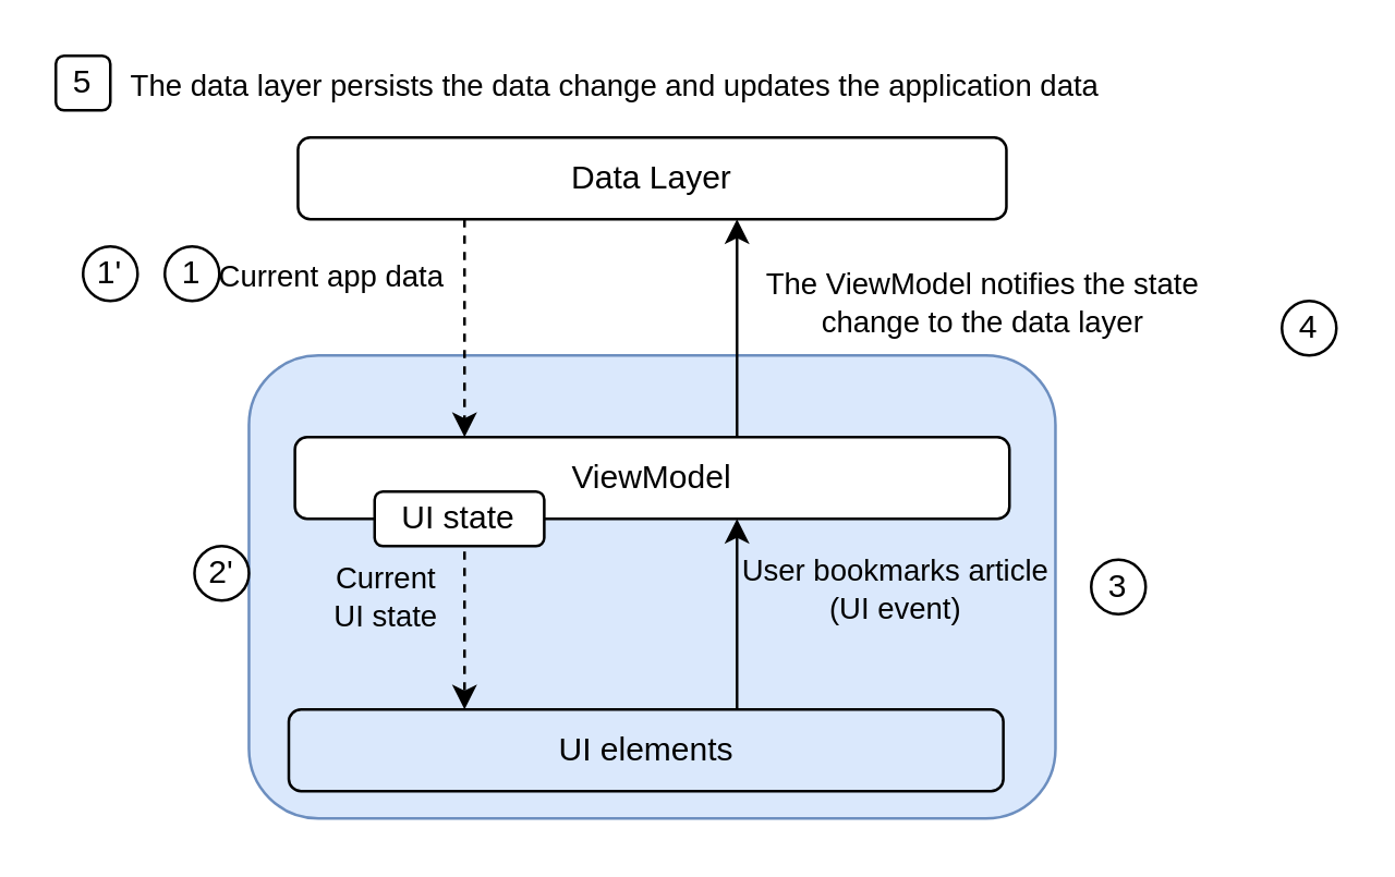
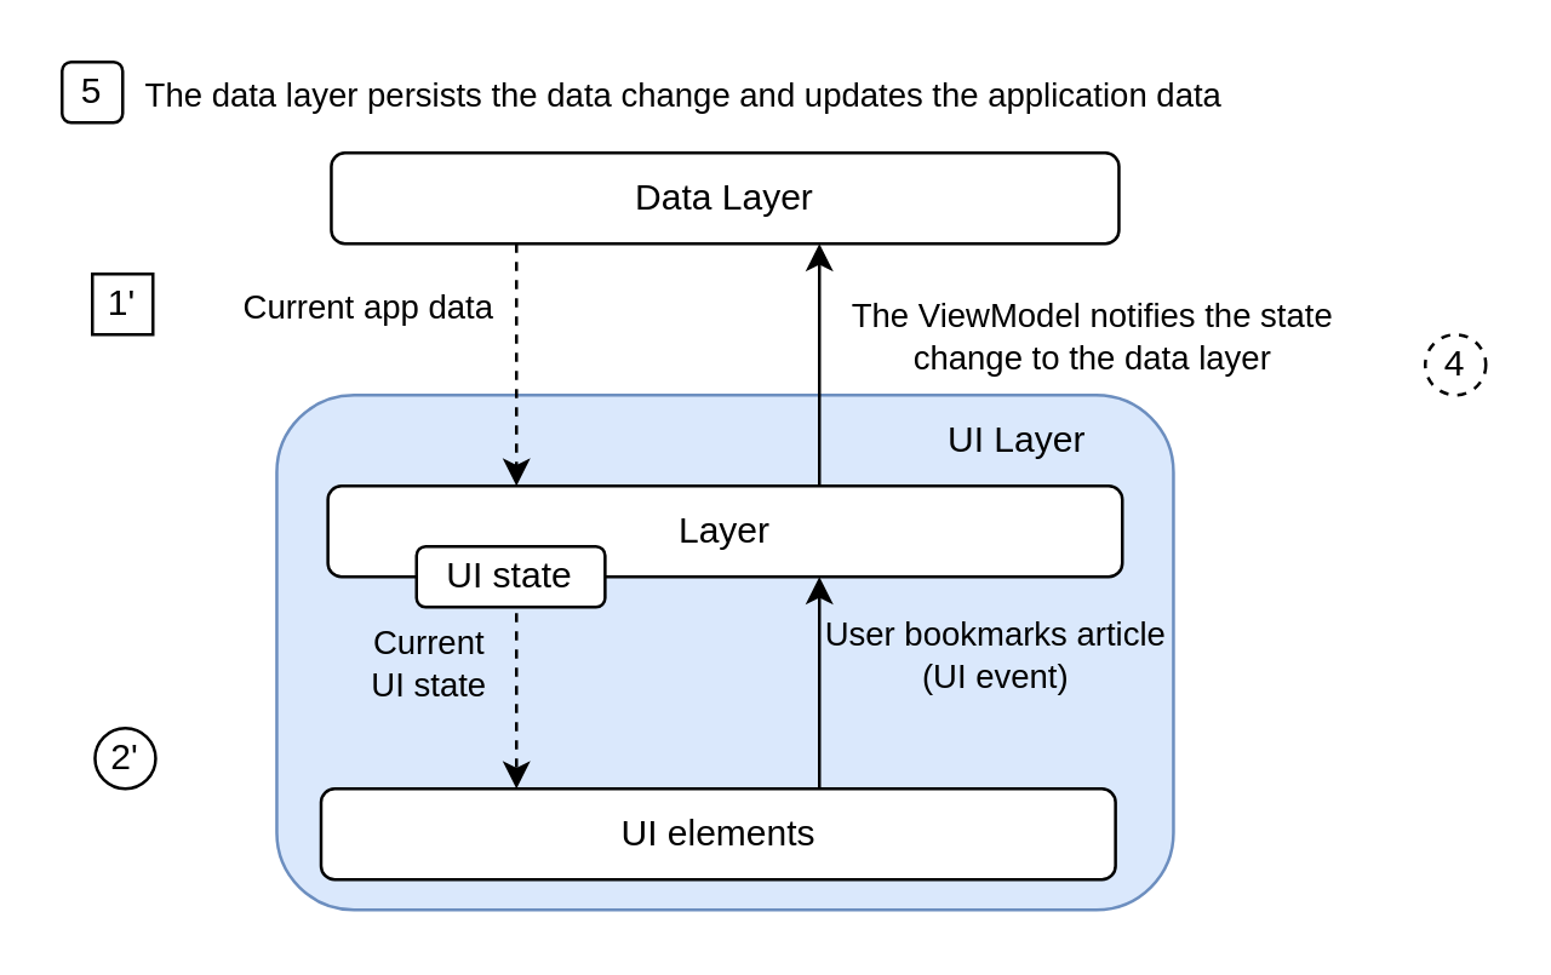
  <mxCell id="0" />
  <mxCell id="1" parent="0" />
  <mxCell id="2" value="" style="rounded=1;whiteSpace=wrap;html=1;fillColor=#dae8fc;strokeColor=#6c8ebf;" parent="1" vertex="1"><mxGeometry x="90.88" y="130" width="296" height="170" as="geometry" /></mxCell>
  <mxCell id="3" value="" style="edgeStyle=orthogonalEdgeStyle;rounded=0;orthogonalLoop=1;jettySize=auto;html=1;dashed=1;" parent="1" source="5" edge="1"><mxGeometry relative="1" as="geometry"><mxPoint x="170" y="160" as="targetPoint" /><Array as="points"><mxPoint x="170" y="100" /><mxPoint x="170" y="100" /></Array></mxGeometry></mxCell>
  <mxCell id="4" value="Current app data" style="edgeLabel;html=1;align=center;verticalAlign=middle;resizable=0;points=[];labelBackgroundColor=none;" parent="3" vertex="1" connectable="0"><mxGeometry x="0.25" y="-3" relative="1" as="geometry"><mxPoint x="-47" y="-30" as="offset" /></mxGeometry></mxCell>
  <mxCell id="5" value="Data Layer" style="rounded=1;whiteSpace=wrap;html=1;" parent="1" vertex="1"><mxGeometry x="108.88" y="50" width="260" height="30" as="geometry" /></mxCell>
  <mxCell id="6" value="" style="edgeStyle=orthogonalEdgeStyle;rounded=0;orthogonalLoop=1;jettySize=auto;html=1;dashed=1;" parent="1" source="10" target="13" edge="1"><mxGeometry relative="1" as="geometry"><Array as="points"><mxPoint x="170" y="220" /><mxPoint x="170" y="220" /></Array></mxGeometry></mxCell>
  <mxCell id="7" value="Current&lt;br&gt;UI state" style="edgeLabel;html=1;align=center;verticalAlign=middle;resizable=0;points=[];labelBackgroundColor=none;" vertex="1" connectable="0" parent="6"><mxGeometry x="-0.2" y="1" relative="1" as="geometry"><mxPoint x="-31" as="offset" /></mxGeometry></mxCell>
  <mxCell id="8" value="" style="edgeStyle=orthogonalEdgeStyle;rounded=0;orthogonalLoop=1;jettySize=auto;html=1;" edge="1" parent="1" source="10" target="5"><mxGeometry relative="1" as="geometry"><Array as="points"><mxPoint x="270" y="120" /><mxPoint x="270" y="120" /></Array></mxGeometry></mxCell>
  <mxCell id="9" value="The ViewModel notifies the state&lt;br&gt;change to the data layer" style="edgeLabel;html=1;align=center;verticalAlign=middle;resizable=0;points=[];labelBackgroundColor=none;" vertex="1" connectable="0" parent="8"><mxGeometry x="0.167" y="-3" relative="1" as="geometry"><mxPoint x="86" y="-3" as="offset" /></mxGeometry></mxCell>
- <mxCell id="10" value="ViewModel" style="rounded=1;whiteSpace=wrap;html=1;" parent="1" vertex="1"><mxGeometry x="107.75" y="160" width="262.25" height="30" as="geometry" /></mxCell>
+ <mxCell id="10" value="Layer" style="rounded=1;whiteSpace=wrap;html=1;" parent="1" vertex="1"><mxGeometry x="107.75" y="160" width="262.25" height="30" as="geometry" /></mxCell>
  <mxCell id="11" value="" style="edgeStyle=orthogonalEdgeStyle;rounded=0;orthogonalLoop=1;jettySize=auto;html=1;" parent="1" source="13" target="10" edge="1"><mxGeometry relative="1" as="geometry"><Array as="points"><mxPoint x="270" y="220" /><mxPoint x="270" y="220" /></Array></mxGeometry></mxCell>
  <mxCell id="12" value="User bookmarks article&lt;br&gt;(UI event)" style="edgeLabel;html=1;align=center;verticalAlign=middle;resizable=0;points=[];labelBackgroundColor=none;" parent="11" vertex="1" connectable="0"><mxGeometry x="0.244" y="-2" relative="1" as="geometry"><mxPoint x="55" y="-1" as="offset" /></mxGeometry></mxCell>
- <mxCell id="13" value="UI elements" style="rounded=1;whiteSpace=wrap;html=1;fillColor=#dae8fc;" parent="1" vertex="1"><mxGeometry x="105.5" y="260" width="262.25" height="30" as="geometry" /></mxCell>
+ <mxCell id="13" value="UI elements" style="rounded=1;whiteSpace=wrap;html=1;" parent="1" vertex="1"><mxGeometry x="105.5" y="260" width="262.25" height="30" as="geometry" /></mxCell>
+ <mxCell id="14" value="UI Layer" style="text;html=1;strokeColor=none;fillColor=none;align=center;verticalAlign=middle;whiteSpace=wrap;rounded=0;" parent="1" vertex="1"><mxGeometry x="300" y="130" width="71.13" height="30" as="geometry" /></mxCell>
  <mxCell id="15" value="UI state" style="rounded=1;whiteSpace=wrap;html=1;" parent="1" vertex="1"><mxGeometry x="137" y="180" width="62.25" height="20" as="geometry" /></mxCell>
  <mxCell id="16" value="The data layer persists the data change and updates the application data" style="edgeLabel;html=1;align=center;verticalAlign=middle;resizable=0;points=[];labelBackgroundColor=none;" vertex="1" connectable="0" parent="1"><mxGeometry x="224" y="30" as="geometry" /></mxCell>
- <mxCell id="17" value="1" style="ellipse;whiteSpace=wrap;html=1;labelBackgroundColor=none;" vertex="1" parent="1"><mxGeometry x="60" y="90" width="20" height="20" as="geometry" /></mxCell>
- <mxCell id="18" value="3" style="ellipse;whiteSpace=wrap;html=1;labelBackgroundColor=none;" vertex="1" parent="1"><mxGeometry x="400" y="205" width="20" height="20" as="geometry" /></mxCell>
- <mxCell id="19" value="1'" style="ellipse;whiteSpace=wrap;html=1;labelBackgroundColor=none;" vertex="1" parent="1"><mxGeometry x="30" y="90" width="20" height="20" as="geometry" /></mxCell>
+ <mxCell id="19" value="1'" style="whiteSpace=wrap;html=1;labelBackgroundColor=none;rounded=0;" vertex="1" parent="1"><mxGeometry x="30" y="90" width="20" height="20" as="geometry" /></mxCell>
  <mxCell id="20" value="5" style="whiteSpace=wrap;html=1;labelBackgroundColor=none;rounded=1;" vertex="1" parent="1"><mxGeometry x="20" y="20" width="20" height="20" as="geometry" /></mxCell>
- <mxCell id="21" value="4" style="ellipse;whiteSpace=wrap;html=1;labelBackgroundColor=none;" vertex="1" parent="1"><mxGeometry x="470" y="110" width="20" height="20" as="geometry" /></mxCell>
- <mxCell id="22" value="2'" style="ellipse;whiteSpace=wrap;html=1;labelBackgroundColor=none;" vertex="1" parent="1"><mxGeometry x="70.88" y="200" width="20" height="20" as="geometry" /></mxCell>
+ <mxCell id="21" value="4" style="ellipse;whiteSpace=wrap;html=1;labelBackgroundColor=none;dashed=1;" vertex="1" parent="1"><mxGeometry x="470" y="110" width="20" height="20" as="geometry" /></mxCell>
+ <mxCell id="22" value="2'" style="ellipse;whiteSpace=wrap;html=1;labelBackgroundColor=none;" vertex="1" parent="1"><mxGeometry x="30.88" y="240" width="20" height="20" as="geometry" /></mxCell>
